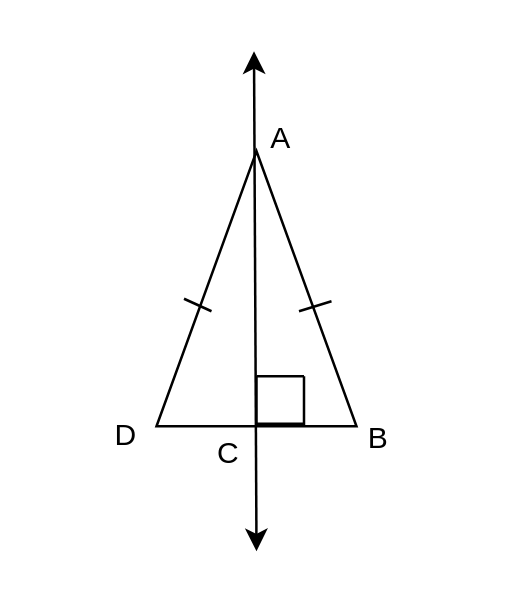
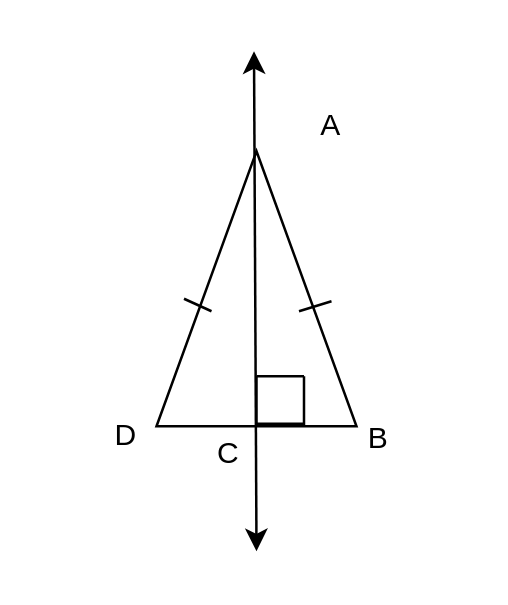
  <mxCell id="0" />
  <mxCell id="1" parent="0" />
  <mxCell id="2" value="" style="triangle;whiteSpace=wrap;html=1;rotation=-90;" vertex="1" parent="1"><mxGeometry x="47" y="75" width="110" height="80" as="geometry" /></mxCell>
  <mxCell id="3" value="" style="endArrow=classic;startArrow=classic;html=1;" edge="1" parent="1"><mxGeometry width="50" height="50" relative="1" as="geometry"><mxPoint x="102" y="220" as="sourcePoint" /><mxPoint x="101" y="20" as="targetPoint" /></mxGeometry></mxCell>
  <mxCell id="4" value="" style="swimlane;startSize=0;" vertex="1" parent="1"><mxGeometry x="102" y="150" width="19" height="19" as="geometry" /></mxCell>
- <mxCell id="5" value="A" style="text;html=1;strokeColor=none;fillColor=none;align=center;verticalAlign=middle;whiteSpace=wrap;rounded=0;" vertex="1" parent="1"><mxGeometry x="81.5" y="40" width="60" height="30" as="geometry" /></mxCell>
+ <mxCell id="5" value="A" style="text;html=1;strokeColor=none;fillColor=none;align=center;verticalAlign=middle;whiteSpace=wrap;rounded=0;" vertex="1" parent="1"><mxGeometry x="101.5" y="35" width="60" height="30" as="geometry" /></mxCell>
  <mxCell id="6" value="B" style="text;html=1;strokeColor=none;fillColor=none;align=center;verticalAlign=middle;whiteSpace=wrap;rounded=0;" vertex="1" parent="1"><mxGeometry x="121" y="160" width="60" height="30" as="geometry" /></mxCell>
  <mxCell id="7" value="C" style="text;html=1;strokeColor=none;fillColor=none;align=center;verticalAlign=middle;whiteSpace=wrap;rounded=0;" vertex="1" parent="1"><mxGeometry x="61" y="166" width="60" height="30" as="geometry" /></mxCell>
  <mxCell id="8" value="D" style="text;html=1;strokeColor=none;fillColor=none;align=center;verticalAlign=middle;whiteSpace=wrap;rounded=0;" vertex="1" parent="1"><mxGeometry x="20" y="159" width="60" height="30" as="geometry" /></mxCell>
  <mxCell id="9" value="" style="endArrow=none;html=1;" edge="1" parent="1"><mxGeometry width="50" height="50" relative="1" as="geometry"><mxPoint x="73" y="119" as="sourcePoint" /><mxPoint x="84" y="124" as="targetPoint" /></mxGeometry></mxCell>
  <mxCell id="10" value="" style="endArrow=none;html=1;" edge="1" parent="1"><mxGeometry width="50" height="50" relative="1" as="geometry"><mxPoint x="119" y="124" as="sourcePoint" /><mxPoint x="132" y="120" as="targetPoint" /></mxGeometry></mxCell>
